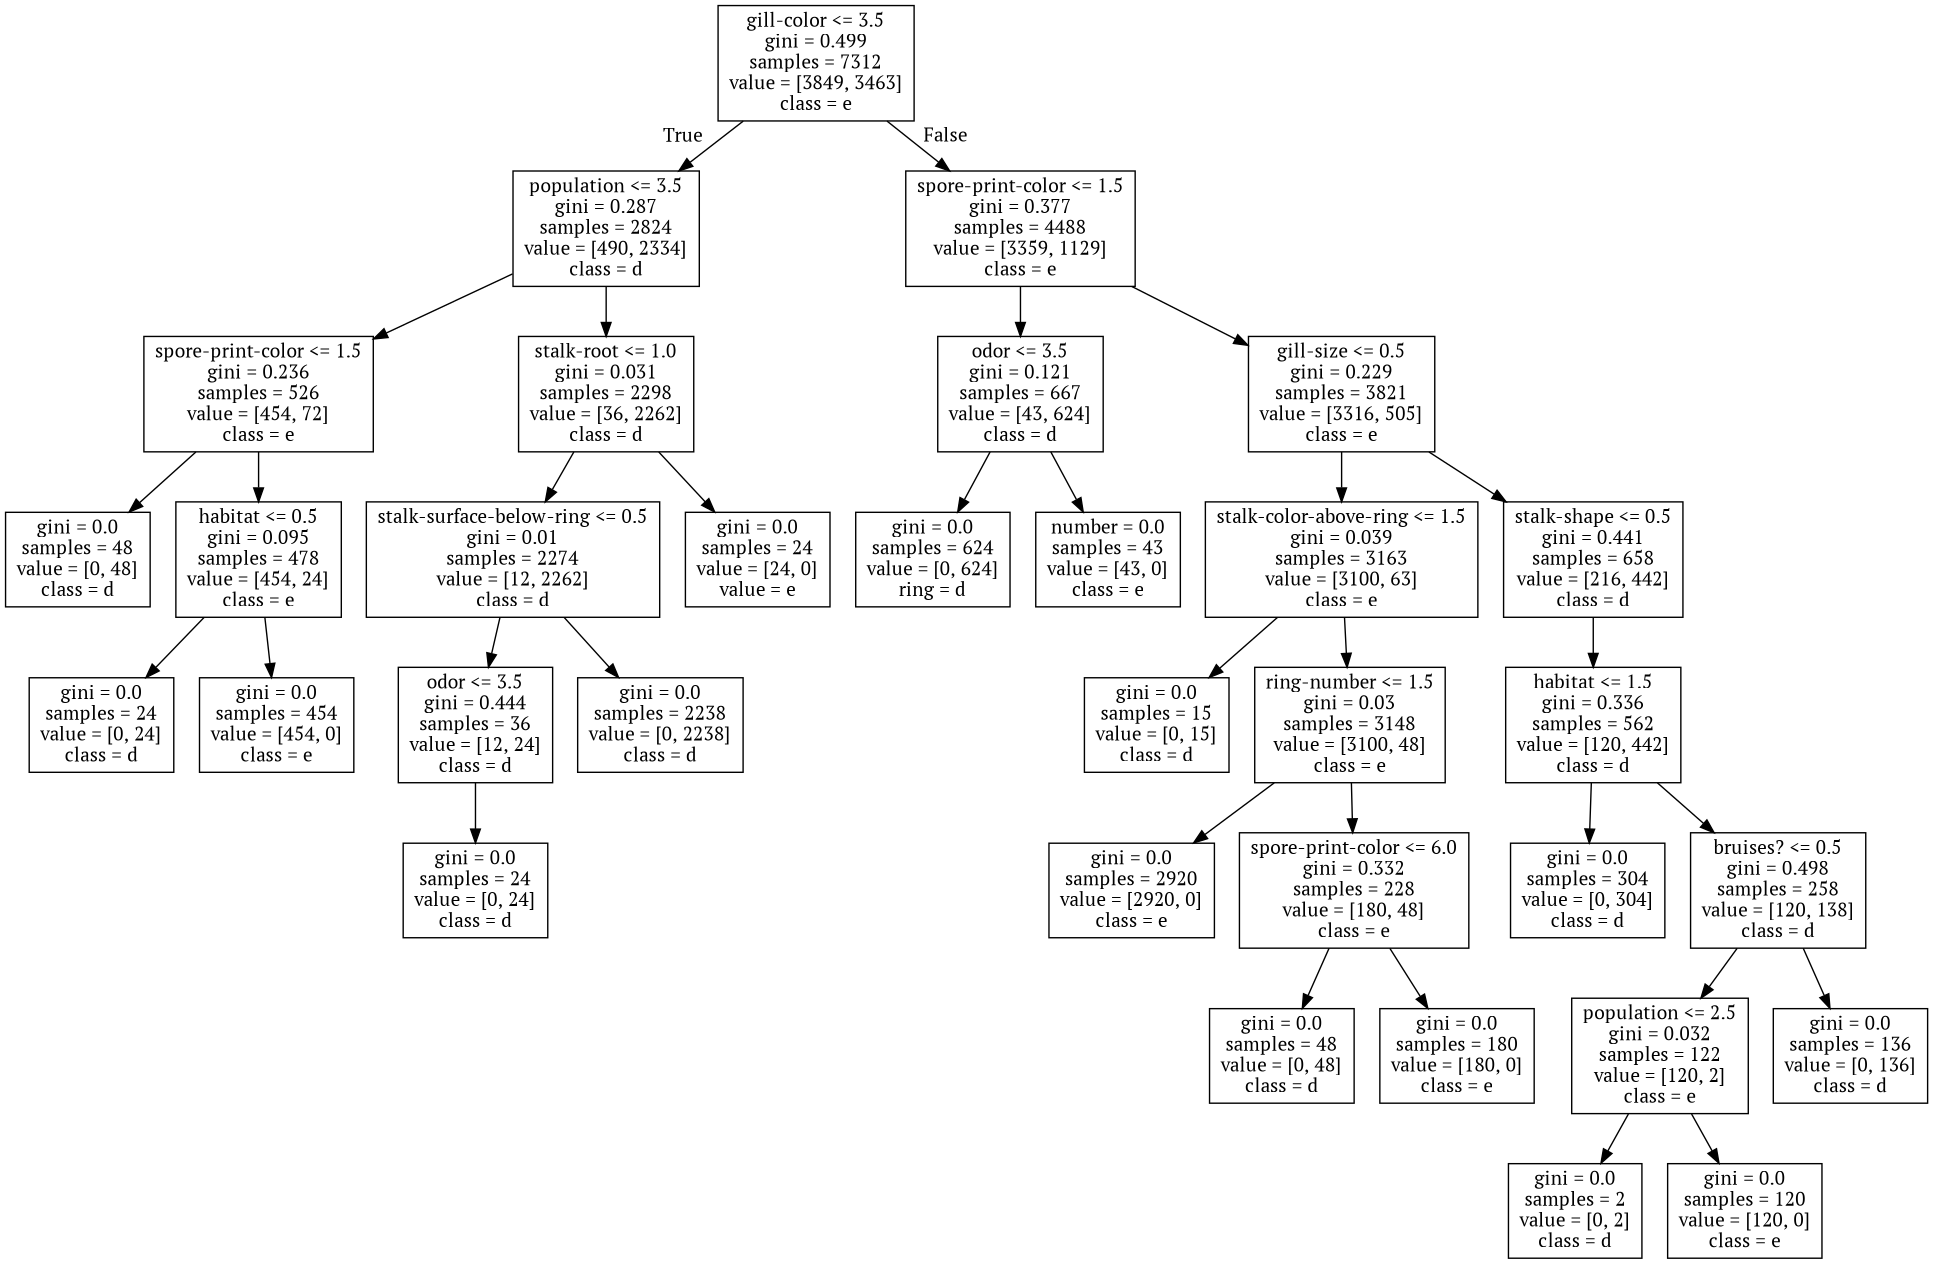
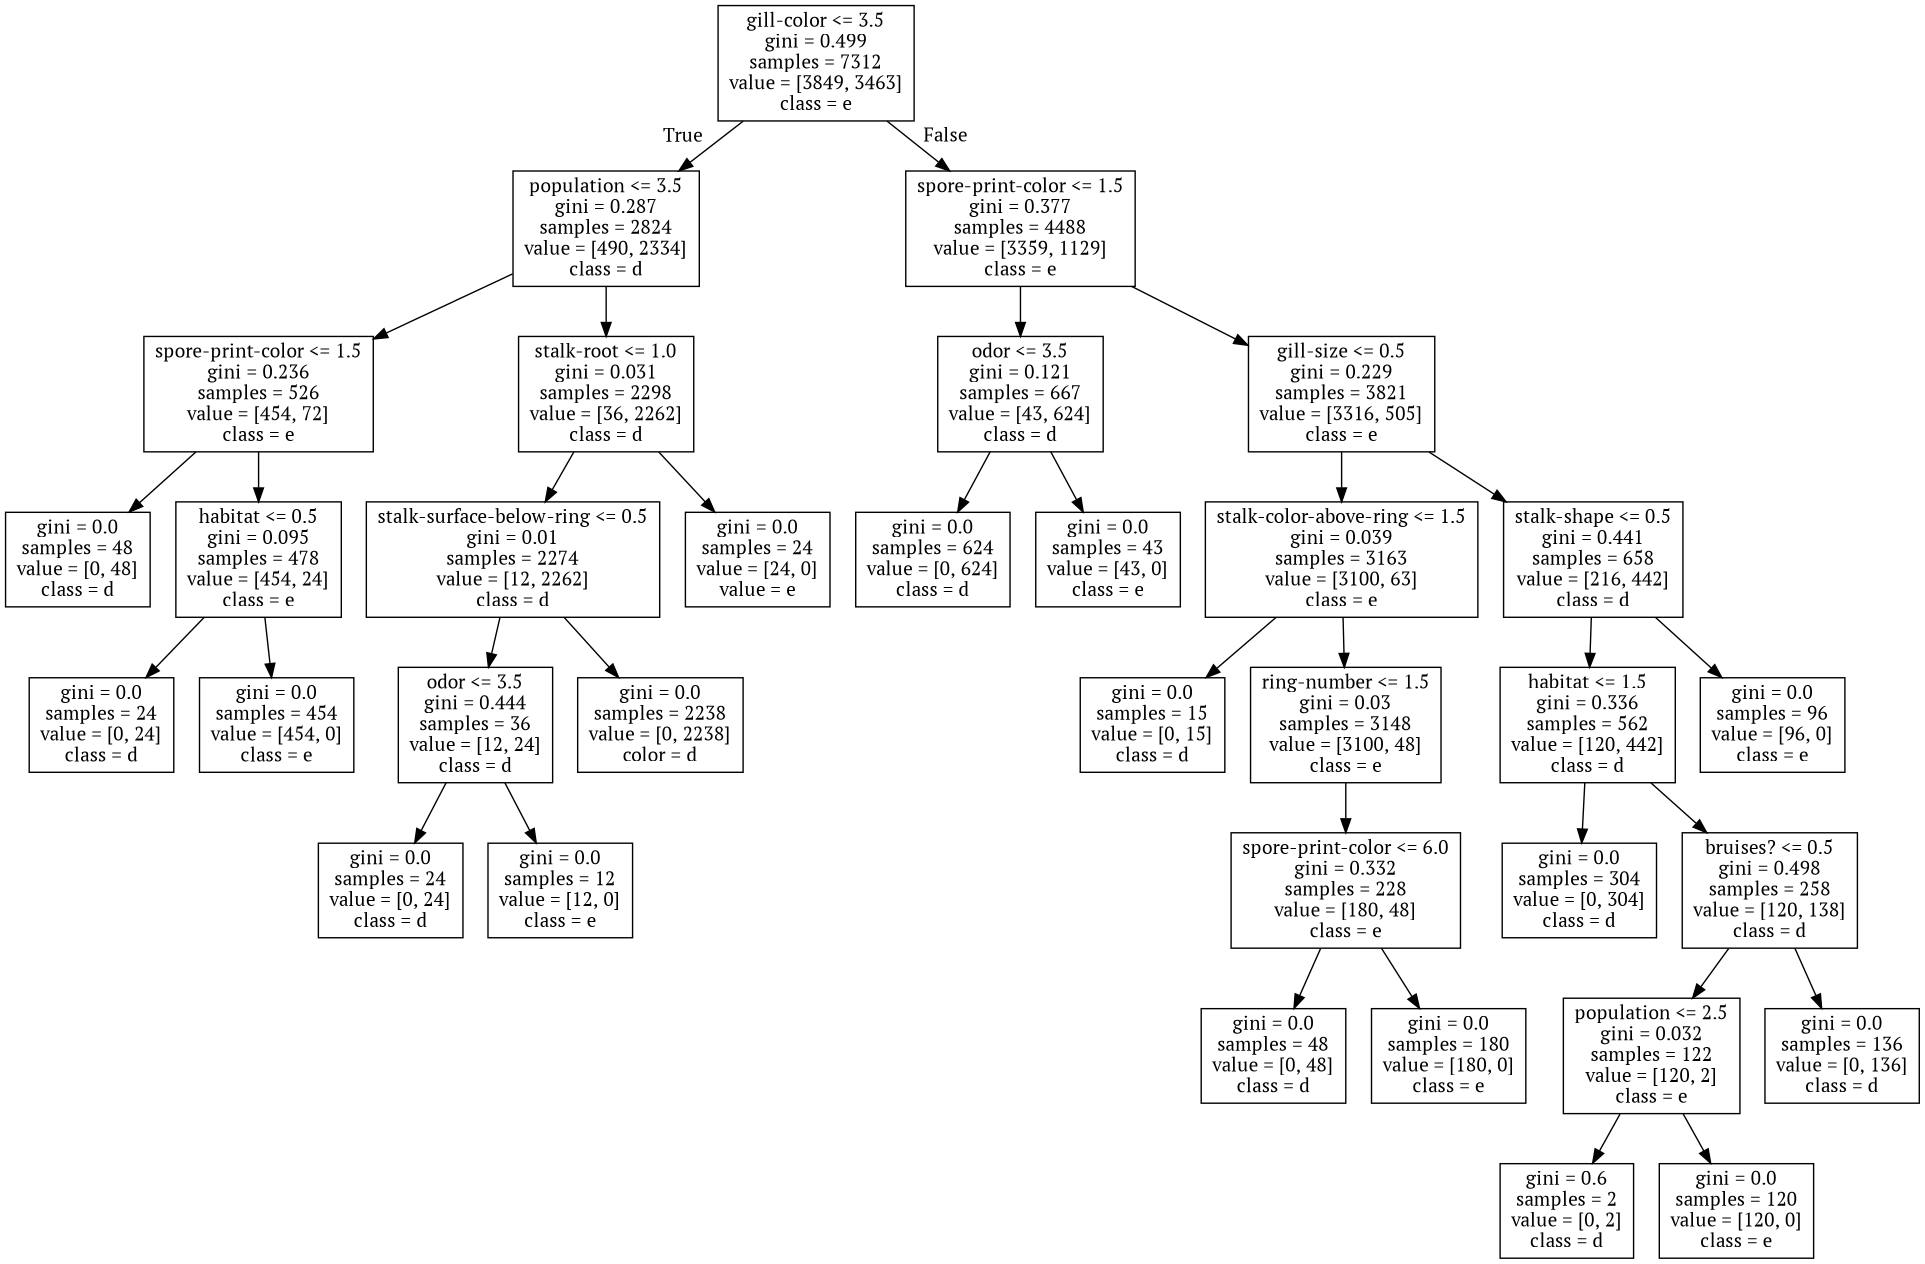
  digraph {
    fontname="PT Serif"
    node [fontname="PT Serif" shape=box]
    edge [fontname="PT Serif"]
    n1 [label="gill-color <= 3.5\ngini = 0.499\nsamples = 7312\nvalue = [3849, 3463]\nclass = e"]
    n2 [label="population <= 3.5\ngini = 0.287\nsamples = 2824\nvalue = [490, 2334]\nclass = d"]
    n3 [label="spore-print-color <= 1.5\ngini = 0.377\nsamples = 4488\nvalue = [3359, 1129]\nclass = e"]
    n4 [label="spore-print-color <= 1.5\ngini = 0.236\nsamples = 526\nvalue = [454, 72]\nclass = e"]
    n5 [label="stalk-root <= 1.0\ngini = 0.031\nsamples = 2298\nvalue = [36, 2262]\nclass = d"]
    n6 [label="odor <= 3.5\ngini = 0.121\nsamples = 667\nvalue = [43, 624]\nclass = d"]
    n7 [label="gill-size <= 0.5\ngini = 0.229\nsamples = 3821\nvalue = [3316, 505]\nclass = e"]
    n8 [label="gini = 0.0\nsamples = 48\nvalue = [0, 48]\nclass = d"]
    n9 [label="habitat <= 0.5\ngini = 0.095\nsamples = 478\nvalue = [454, 24]\nclass = e"]
    n10 [label="stalk-surface-below-ring <= 0.5\ngini = 0.01\nsamples = 2274\nvalue = [12, 2262]\nclass = d"]
    n11 [label="gini = 0.0\nsamples = 24\nvalue = [24, 0]\nvalue = e"]
    n12 [label="gini = 0.0\nsamples = 24\nvalue = [0, 24]\nclass = d"]
    n13 [label="gini = 0.0\nsamples = 454\nvalue = [454, 0]\nclass = e"]
    n14 [label="odor <= 3.5\ngini = 0.444\nsamples = 36\nvalue = [12, 24]\nclass = d"]
-   n15 [label="gini = 0.0\nsamples = 2238\nvalue = [0, 2238]\nclass = d"]
+   n15 [label="gini = 0.0\nsamples = 2238\nvalue = [0, 2238]\ncolor = d"]
    n16 [label="gini = 0.0\nsamples = 24\nvalue = [0, 24]\nclass = d"]
-   n18 [label="gini = 0.0\nsamples = 624\nvalue = [0, 624]\nring = d"]
-   n19 [label="number = 0.0\nsamples = 43\nvalue = [43, 0]\nclass = e"]
+   n17 [label="gini = 0.0\nsamples = 12\nvalue = [12, 0]\nclass = e"]
+   n18 [label="gini = 0.0\nsamples = 624\nvalue = [0, 624]\nclass = d"]
+   n19 [label="gini = 0.0\nsamples = 43\nvalue = [43, 0]\nclass = e"]
    n20 [label="stalk-color-above-ring <= 1.5\ngini = 0.039\nsamples = 3163\nvalue = [3100, 63]\nclass = e"]
    n21 [label="stalk-shape <= 0.5\ngini = 0.441\nsamples = 658\nvalue = [216, 442]\nclass = d"]
    n22 [label="gini = 0.0\nsamples = 15\nvalue = [0, 15]\nclass = d"]
    n23 [label="ring-number <= 1.5\ngini = 0.03\nsamples = 3148\nvalue = [3100, 48]\nclass = e"]
    n24 [label="habitat <= 1.5\ngini = 0.336\nsamples = 562\nvalue = [120, 442]\nclass = d"]
-   n26 [label="gini = 0.0\nsamples = 2920\nvalue = [2920, 0]\nclass = e"]
+   n25 [label="gini = 0.0\nsamples = 96\nvalue = [96, 0]\nclass = e"]
    n27 [label="spore-print-color <= 6.0\ngini = 0.332\nsamples = 228\nvalue = [180, 48]\nclass = e"]
    n28 [label="gini = 0.0\nsamples = 48\nvalue = [0, 48]\nclass = d"]
    n29 [label="gini = 0.0\nsamples = 180\nvalue = [180, 0]\nclass = e"]
    n30 [label="gini = 0.0\nsamples = 304\nvalue = [0, 304]\nclass = d"]
    n31 [label="bruises? <= 0.5\ngini = 0.498\nsamples = 258\nvalue = [120, 138]\nclass = d"]
    n32 [label="population <= 2.5\ngini = 0.032\nsamples = 122\nvalue = [120, 2]\nclass = e"]
    n33 [label="gini = 0.0\nsamples = 136\nvalue = [0, 136]\nclass = d"]
-   n34 [label="gini = 0.0\nsamples = 2\nvalue = [0, 2]\nclass = d"]
+   n34 [label="gini = 0.6\nsamples = 2\nvalue = [0, 2]\nclass = d"]
    n35 [label="gini = 0.0\nsamples = 120\nvalue = [120, 0]\nclass = e"]
    n1 -> n2 [headlabel=True labelangle=45 labeldistance=2.5]
    n1 -> n3 [headlabel=False labelangle=-45 labeldistance=2.5]
    n2 -> n4
    n2 -> n5
    n3 -> n6
    n3 -> n7
    n4 -> n8
    n4 -> n9
    n5 -> n10
    n5 -> n11
    n6 -> n18
    n6 -> n19
    n7 -> n20
    n7 -> n21
    n9 -> n12
    n9 -> n13
    n10 -> n14
    n10 -> n15
    n14 -> n16
+   n14 -> n17
    n20 -> n22
    n20 -> n23
    n21 -> n24
-   n23 -> n26
+   n21 -> n25
    n23 -> n27
    n24 -> n30
    n24 -> n31
    n27 -> n28
    n27 -> n29
    n31 -> n32
    n31 -> n33
    n32 -> n34
    n32 -> n35
  }
